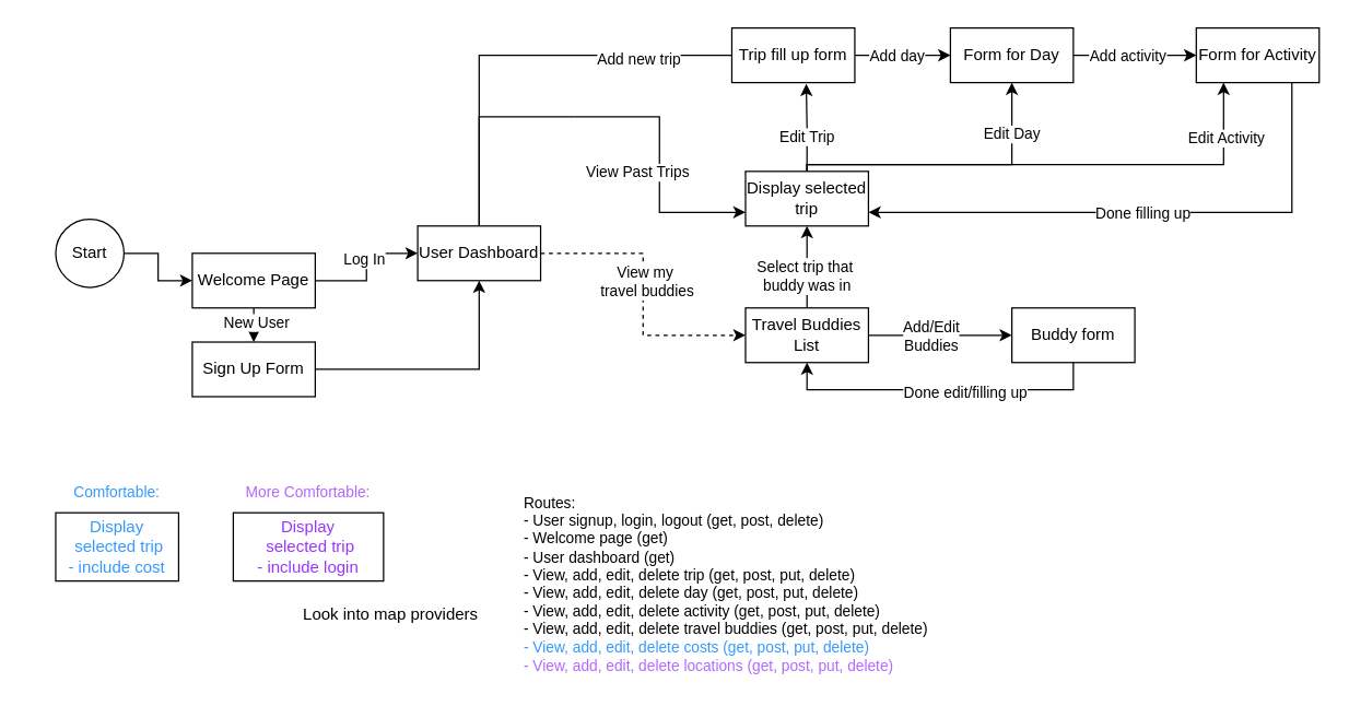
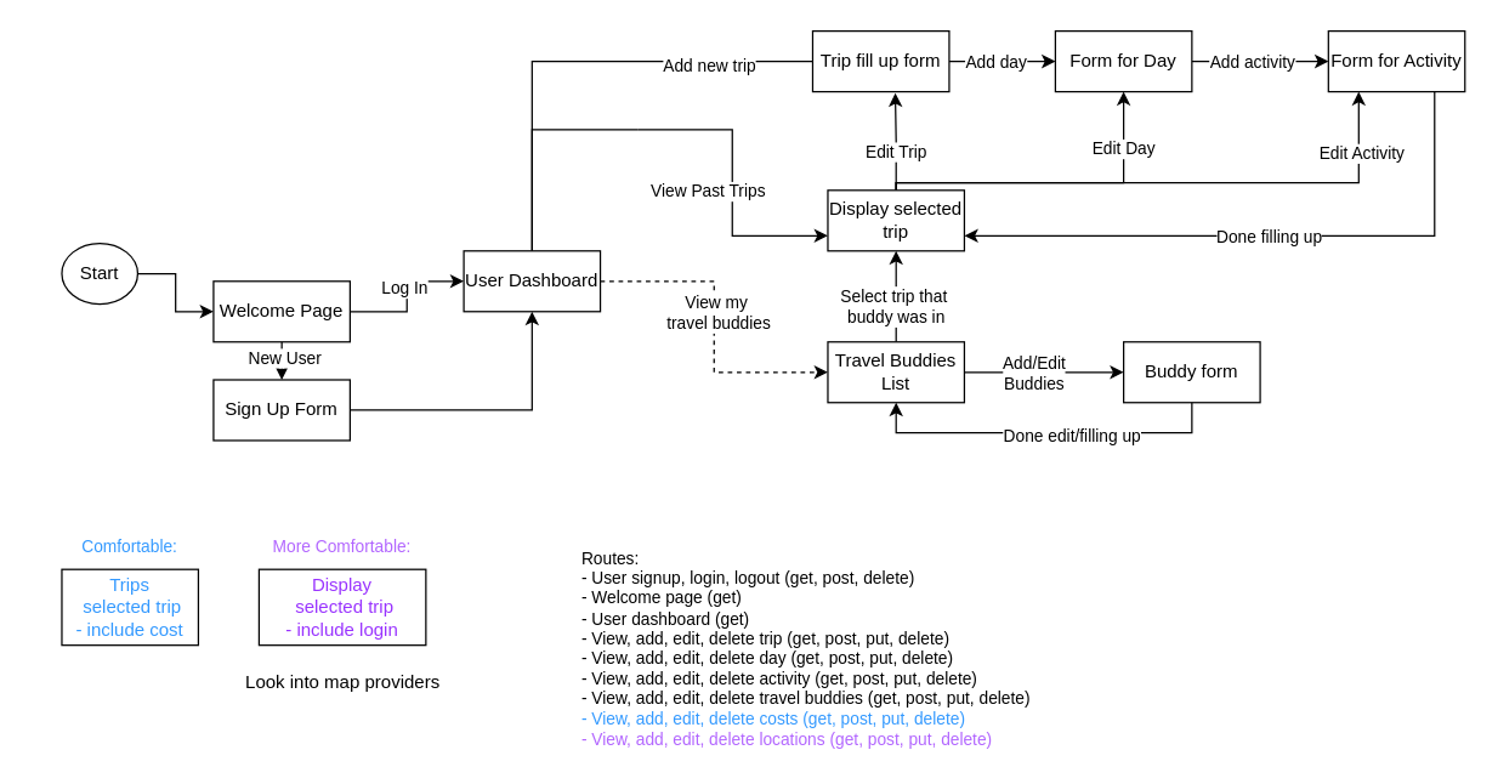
  <mxCell id="0" />
  <mxCell id="1" parent="0" />
  <mxCell id="2" style="edgeStyle=orthogonalEdgeStyle;rounded=0;orthogonalLoop=1;jettySize=auto;html=1;entryX=0;entryY=0.5;entryDx=0;entryDy=0;endArrow=classic;endFill=1;" parent="1" source="3" target="8" edge="1"><mxGeometry relative="1" as="geometry" /></mxCell>
- <mxCell id="3" value="Start" style="ellipse;whiteSpace=wrap;html=1;aspect=fixed;" parent="1" vertex="1"><mxGeometry x="40" y="160" width="50" height="50" as="geometry" /></mxCell>
+ <mxCell id="3" value="Start" style="ellipse;whiteSpace=wrap;html=1;aspect=fixed;" parent="1" vertex="1"><mxGeometry x="40" y="160" width="50" height="40" as="geometry" /></mxCell>
  <mxCell id="4" style="edgeStyle=orthogonalEdgeStyle;rounded=0;orthogonalLoop=1;jettySize=auto;html=1;exitX=1;exitY=0.5;exitDx=0;exitDy=0;entryX=0;entryY=0.5;entryDx=0;entryDy=0;" parent="1" source="8" target="16" edge="1"><mxGeometry relative="1" as="geometry" /></mxCell>
  <mxCell id="5" value="Log In" style="edgeLabel;html=1;align=center;verticalAlign=middle;resizable=0;points=[];" parent="4" vertex="1" connectable="0"><mxGeometry x="0.121" relative="1" as="geometry"><mxPoint x="-2" as="offset" /></mxGeometry></mxCell>
  <mxCell id="6" style="edgeStyle=orthogonalEdgeStyle;rounded=0;orthogonalLoop=1;jettySize=auto;html=1;exitX=0.5;exitY=1;exitDx=0;exitDy=0;entryX=0.5;entryY=0;entryDx=0;entryDy=0;" parent="1" source="8" target="18" edge="1"><mxGeometry relative="1" as="geometry" /></mxCell>
  <mxCell id="7" value="New User" style="edgeLabel;html=1;align=center;verticalAlign=middle;resizable=0;points=[];" parent="6" vertex="1" connectable="0"><mxGeometry x="-0.21" y="1" relative="1" as="geometry"><mxPoint as="offset" /></mxGeometry></mxCell>
  <mxCell id="8" value="Welcome Page" style="rounded=0;whiteSpace=wrap;html=1;" parent="1" vertex="1"><mxGeometry x="140" y="185" width="90" height="40" as="geometry" /></mxCell>
  <mxCell id="9" style="edgeStyle=orthogonalEdgeStyle;rounded=0;orthogonalLoop=1;jettySize=auto;html=1;entryX=0;entryY=0.75;entryDx=0;entryDy=0;" parent="1" target="28" edge="1"><mxGeometry relative="1" as="geometry"><mxPoint x="420" y="85" as="sourcePoint" /><Array as="points"><mxPoint x="482" y="85" /><mxPoint x="482" y="155" /></Array></mxGeometry></mxCell>
  <mxCell id="10" value="View Past Trips" style="edgeLabel;html=1;align=center;verticalAlign=middle;resizable=0;points=[];" parent="9" vertex="1" connectable="0"><mxGeometry x="0.575" y="1" relative="1" as="geometry"><mxPoint x="-39" y="-29" as="offset" /></mxGeometry></mxCell>
  <mxCell id="11" style="edgeStyle=orthogonalEdgeStyle;rounded=0;orthogonalLoop=1;jettySize=auto;html=1;exitX=0.5;exitY=0;exitDx=0;exitDy=0;endArrow=none;endFill=0;" parent="1" source="16" edge="1"><mxGeometry relative="1" as="geometry"><mxPoint x="420" y="85" as="targetPoint" /><Array as="points"><mxPoint x="350" y="85" /></Array></mxGeometry></mxCell>
  <mxCell id="12" style="edgeStyle=orthogonalEdgeStyle;rounded=0;orthogonalLoop=1;jettySize=auto;html=1;exitX=0.5;exitY=0;exitDx=0;exitDy=0;entryX=0;entryY=0.5;entryDx=0;entryDy=0;endArrow=none;endFill=0;" parent="1" source="16" target="21" edge="1"><mxGeometry relative="1" as="geometry" /></mxCell>
  <mxCell id="13" value="Add new trip" style="edgeLabel;html=1;align=center;verticalAlign=middle;resizable=0;points=[];" parent="12" vertex="1" connectable="0"><mxGeometry x="0.558" y="-2" relative="1" as="geometry"><mxPoint as="offset" /></mxGeometry></mxCell>
  <mxCell id="14" style="edgeStyle=orthogonalEdgeStyle;rounded=0;orthogonalLoop=1;jettySize=auto;html=1;exitX=1;exitY=0.5;exitDx=0;exitDy=0;entryX=0;entryY=0.5;entryDx=0;entryDy=0;endArrow=classic;endFill=1;dashed=1;" parent="1" source="16" target="39" edge="1"><mxGeometry relative="1" as="geometry" /></mxCell>
  <mxCell id="15" value="View my&amp;nbsp;&lt;br&gt;travel buddies" style="edgeLabel;html=1;align=center;verticalAlign=middle;resizable=0;points=[];" parent="14" vertex="1" connectable="0"><mxGeometry x="-0.2" y="-1" relative="1" as="geometry"><mxPoint x="3" y="11" as="offset" /></mxGeometry></mxCell>
  <mxCell id="16" value="User Dashboard" style="rounded=0;whiteSpace=wrap;html=1;" parent="1" vertex="1"><mxGeometry x="305" y="165" width="90" height="40" as="geometry" /></mxCell>
  <mxCell id="17" style="edgeStyle=orthogonalEdgeStyle;rounded=0;orthogonalLoop=1;jettySize=auto;html=1;exitX=1;exitY=0.5;exitDx=0;exitDy=0;entryX=0.5;entryY=1;entryDx=0;entryDy=0;" parent="1" source="18" target="16" edge="1"><mxGeometry relative="1" as="geometry" /></mxCell>
  <mxCell id="18" value="Sign Up Form" style="rounded=0;whiteSpace=wrap;html=1;" parent="1" vertex="1"><mxGeometry x="140" y="250" width="90" height="40" as="geometry" /></mxCell>
  <mxCell id="19" style="edgeStyle=orthogonalEdgeStyle;rounded=0;orthogonalLoop=1;jettySize=auto;html=1;exitX=1;exitY=0.5;exitDx=0;exitDy=0;entryX=0;entryY=0.5;entryDx=0;entryDy=0;" parent="1" source="21" target="31" edge="1"><mxGeometry relative="1" as="geometry" /></mxCell>
  <mxCell id="20" value="Add day" style="edgeLabel;html=1;align=center;verticalAlign=middle;resizable=0;points=[];" parent="19" vertex="1" connectable="0"><mxGeometry x="0.219" relative="1" as="geometry"><mxPoint x="-13" as="offset" /></mxGeometry></mxCell>
  <mxCell id="21" value="Trip fill up form" style="rounded=0;whiteSpace=wrap;html=1;" parent="1" vertex="1"><mxGeometry x="535" y="20" width="90" height="40" as="geometry" /></mxCell>
  <mxCell id="22" style="edgeStyle=orthogonalEdgeStyle;rounded=0;orthogonalLoop=1;jettySize=auto;html=1;entryX=0.605;entryY=1.022;entryDx=0;entryDy=0;entryPerimeter=0;" parent="1" source="28" target="21" edge="1"><mxGeometry relative="1" as="geometry" /></mxCell>
  <mxCell id="23" value="Edit Trip" style="edgeLabel;html=1;align=center;verticalAlign=middle;resizable=0;points=[];" parent="22" vertex="1" connectable="0"><mxGeometry x="-0.191" y="1" relative="1" as="geometry"><mxPoint as="offset" /></mxGeometry></mxCell>
  <mxCell id="24" style="edgeStyle=orthogonalEdgeStyle;rounded=0;orthogonalLoop=1;jettySize=auto;html=1;entryX=0.5;entryY=1;entryDx=0;entryDy=0;" parent="1" source="28" target="31" edge="1"><mxGeometry relative="1" as="geometry"><Array as="points"><mxPoint x="590" y="120" /><mxPoint x="740" y="120" /></Array></mxGeometry></mxCell>
  <mxCell id="25" value="Edit Day" style="edgeLabel;html=1;align=center;verticalAlign=middle;resizable=0;points=[];" parent="24" vertex="1" connectable="0"><mxGeometry x="0.658" y="1" relative="1" as="geometry"><mxPoint as="offset" /></mxGeometry></mxCell>
  <mxCell id="26" style="edgeStyle=orthogonalEdgeStyle;rounded=0;orthogonalLoop=1;jettySize=auto;html=1;" parent="1" source="28" target="34" edge="1"><mxGeometry relative="1" as="geometry"><Array as="points"><mxPoint x="590" y="120" /><mxPoint x="895" y="120" /></Array></mxGeometry></mxCell>
  <mxCell id="27" value="Edit Activity" style="edgeLabel;html=1;align=center;verticalAlign=middle;resizable=0;points=[];" parent="26" vertex="1" connectable="0"><mxGeometry x="0.768" y="-1" relative="1" as="geometry"><mxPoint y="-3" as="offset" /></mxGeometry></mxCell>
  <mxCell id="28" value="Display selected trip" style="rounded=0;whiteSpace=wrap;html=1;" parent="1" vertex="1"><mxGeometry x="545" y="125" width="90" height="40" as="geometry" /></mxCell>
  <mxCell id="29" style="edgeStyle=orthogonalEdgeStyle;rounded=0;orthogonalLoop=1;jettySize=auto;html=1;exitX=1;exitY=0.5;exitDx=0;exitDy=0;entryX=0;entryY=0.5;entryDx=0;entryDy=0;" parent="1" source="31" target="34" edge="1"><mxGeometry relative="1" as="geometry" /></mxCell>
  <mxCell id="30" value="Add activity" style="edgeLabel;html=1;align=center;verticalAlign=middle;resizable=0;points=[];" parent="29" vertex="1" connectable="0"><mxGeometry x="0.254" y="2" relative="1" as="geometry"><mxPoint x="-17" y="2" as="offset" /></mxGeometry></mxCell>
  <mxCell id="31" value="Form for Day" style="rounded=0;whiteSpace=wrap;html=1;" parent="1" vertex="1"><mxGeometry x="695" y="20" width="90" height="40" as="geometry" /></mxCell>
  <mxCell id="32" style="edgeStyle=orthogonalEdgeStyle;rounded=0;orthogonalLoop=1;jettySize=auto;html=1;entryX=1;entryY=0.75;entryDx=0;entryDy=0;" parent="1" source="34" target="28" edge="1"><mxGeometry relative="1" as="geometry"><Array as="points"><mxPoint x="945" y="155" /></Array></mxGeometry></mxCell>
  <mxCell id="33" value="Done filling up" style="edgeLabel;html=1;align=center;verticalAlign=middle;resizable=0;points=[];" parent="32" vertex="1" connectable="0"><mxGeometry x="0.013" relative="1" as="geometry"><mxPoint as="offset" /></mxGeometry></mxCell>
  <mxCell id="34" value="Form for Activity" style="rounded=0;whiteSpace=wrap;html=1;" parent="1" vertex="1"><mxGeometry x="875" y="20" width="90" height="40" as="geometry" /></mxCell>
  <mxCell id="35" style="edgeStyle=orthogonalEdgeStyle;rounded=0;orthogonalLoop=1;jettySize=auto;html=1;entryX=0.5;entryY=1;entryDx=0;entryDy=0;endArrow=classic;endFill=1;" parent="1" source="39" target="28" edge="1"><mxGeometry relative="1" as="geometry" /></mxCell>
  <mxCell id="36" value="Select trip that&amp;nbsp;&lt;br&gt;buddy was in" style="edgeLabel;html=1;align=center;verticalAlign=middle;resizable=0;points=[];" parent="35" vertex="1" connectable="0"><mxGeometry x="-0.189" y="1" relative="1" as="geometry"><mxPoint as="offset" /></mxGeometry></mxCell>
  <mxCell id="37" style="edgeStyle=orthogonalEdgeStyle;rounded=0;orthogonalLoop=1;jettySize=auto;html=1;exitX=1;exitY=0.5;exitDx=0;exitDy=0;entryX=0;entryY=0.5;entryDx=0;entryDy=0;endArrow=classic;endFill=1;" parent="1" source="39" target="42" edge="1"><mxGeometry relative="1" as="geometry" /></mxCell>
  <mxCell id="38" value="Add/Edit&lt;br&gt;Buddies" style="edgeLabel;html=1;align=center;verticalAlign=middle;resizable=0;points=[];" parent="37" vertex="1" connectable="0"><mxGeometry x="-0.314" relative="1" as="geometry"><mxPoint x="9" as="offset" /></mxGeometry></mxCell>
  <mxCell id="39" value="Travel Buddies&lt;br&gt;List" style="rounded=0;whiteSpace=wrap;html=1;" parent="1" vertex="1"><mxGeometry x="545" y="225" width="90" height="40" as="geometry" /></mxCell>
  <mxCell id="40" style="edgeStyle=orthogonalEdgeStyle;rounded=0;orthogonalLoop=1;jettySize=auto;html=1;entryX=0.5;entryY=1;entryDx=0;entryDy=0;endArrow=classic;endFill=1;" parent="1" source="42" target="39" edge="1"><mxGeometry relative="1" as="geometry"><Array as="points"><mxPoint x="785" y="285" /><mxPoint x="590" y="285" /></Array></mxGeometry></mxCell>
  <mxCell id="41" value="Done edit/filling up" style="edgeLabel;html=1;align=center;verticalAlign=middle;resizable=0;points=[];" parent="40" vertex="1" connectable="0"><mxGeometry x="-0.149" y="1" relative="1" as="geometry"><mxPoint as="offset" /></mxGeometry></mxCell>
  <mxCell id="42" value="Buddy form" style="rounded=0;whiteSpace=wrap;html=1;" parent="1" vertex="1"><mxGeometry x="740" y="225" width="90" height="40" as="geometry" /></mxCell>
  <mxCell id="43" value="&lt;font style=&quot;font-size: 11px&quot; color=&quot;#3399ff&quot;&gt;Comfortable:&lt;/font&gt;" style="text;html=1;strokeColor=none;fillColor=none;align=center;verticalAlign=middle;whiteSpace=wrap;rounded=0;fontSize=10;" parent="1" vertex="1"><mxGeometry x="20" y="345" width="130" height="30" as="geometry" /></mxCell>
- <mxCell id="44" value="&lt;font color=&quot;#3399ff&quot;&gt;Display&lt;br&gt;&amp;nbsp;selected trip&lt;br&gt;- include cost&lt;/font&gt;" style="rounded=0;whiteSpace=wrap;html=1;" parent="1" vertex="1"><mxGeometry x="40" y="375" width="90" height="50" as="geometry" /></mxCell>
+ <mxCell id="44" value="&lt;font color=&quot;#3399ff&quot;&gt;Trips&lt;br&gt;&amp;nbsp;selected trip&lt;br&gt;- include cost&lt;/font&gt;" style="rounded=0;whiteSpace=wrap;html=1;" parent="1" vertex="1"><mxGeometry x="40" y="375" width="90" height="50" as="geometry" /></mxCell>
  <mxCell id="45" value="&lt;font style=&quot;font-size: 11px&quot; color=&quot;#b266ff&quot;&gt;More Comfortable:&lt;/font&gt;" style="text;html=1;strokeColor=none;fillColor=none;align=center;verticalAlign=middle;whiteSpace=wrap;rounded=0;fontSize=10;" parent="1" vertex="1"><mxGeometry x="160" y="345" width="130" height="30" as="geometry" /></mxCell>
  <mxCell id="46" value="&lt;font&gt;Display&lt;br&gt;&amp;nbsp;selected trip&lt;br&gt;- include login&lt;/font&gt;" style="rounded=0;whiteSpace=wrap;html=1;fontColor=#9933FF;" parent="1" vertex="1"><mxGeometry x="170" y="375" width="110" height="50" as="geometry" /></mxCell>
  <mxCell id="47" value="&lt;font color=&quot;#000000&quot;&gt;Routes:&lt;br&gt;- User signup, login, logout (get, post, delete)&lt;br&gt;- Welcome page (get)&lt;br&gt;- User dashboard (get)&lt;br&gt;- View, add, edit, delete trip (get, post, put, delete)&lt;br&gt;-&amp;nbsp;&lt;/font&gt;&lt;span style=&quot;color: rgb(0 , 0 , 0)&quot;&gt;View, add,&lt;/span&gt;&lt;span style=&quot;color: rgb(0 , 0 , 0)&quot;&gt;&amp;nbsp;edit, delete day (get, post, put, delete)&lt;br&gt;&lt;/span&gt;&lt;font color=&quot;#000000&quot;&gt;-&amp;nbsp;&lt;/font&gt;&lt;span style=&quot;color: rgb(0 , 0 , 0)&quot;&gt;View, add,&lt;/span&gt;&lt;span style=&quot;color: rgb(0 , 0 , 0)&quot;&gt;&amp;nbsp;edit, delete activity (get, post, put, delete)&lt;br&gt;&lt;/span&gt;&lt;font color=&quot;#000000&quot;&gt;-&amp;nbsp;&lt;/font&gt;&lt;span style=&quot;color: rgb(0 , 0 , 0)&quot;&gt;View, add,&lt;/span&gt;&lt;span style=&quot;color: rgb(0 , 0 , 0)&quot;&gt;&amp;nbsp;edit, delete travel buddies (get, post, put, delete)&lt;br&gt;&lt;/span&gt;&lt;font color=&quot;#3399ff&quot;&gt;-&amp;nbsp;View, add, edit, delete costs (get, post, put, delete)&lt;/font&gt;&lt;br&gt;-&amp;nbsp;View, add, edit, delete locations&amp;nbsp;(get, post, put, delete)&lt;font color=&quot;#000000&quot;&gt;&lt;br&gt;&lt;/font&gt;" style="text;html=1;strokeColor=none;fillColor=none;align=left;verticalAlign=top;whiteSpace=wrap;rounded=0;fontSize=11;fontColor=#B266FF;" parent="1" vertex="1"><mxGeometry x="381" y="355" width="309" height="140" as="geometry" /></mxCell>
- <mxCell id="48" value="Look into map providers" style="text;html=1;strokeColor=none;fillColor=none;align=center;verticalAlign=middle;whiteSpace=wrap;rounded=0;" vertex="1" parent="1"><mxGeometry x="212.5" y="435" width="145" height="30" as="geometry" /></mxCell>
+ <mxCell id="48" value="Look into map providers" style="text;html=1;strokeColor=none;fillColor=none;align=center;verticalAlign=middle;whiteSpace=wrap;rounded=0;" vertex="1" parent="1"><mxGeometry x="152.5" y="435" width="145" height="30" as="geometry" /></mxCell>
